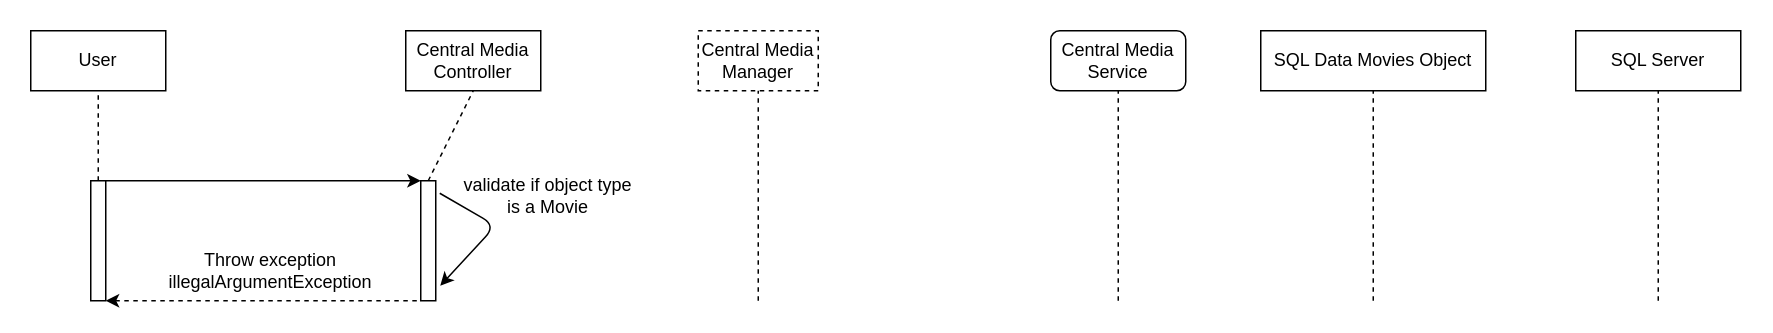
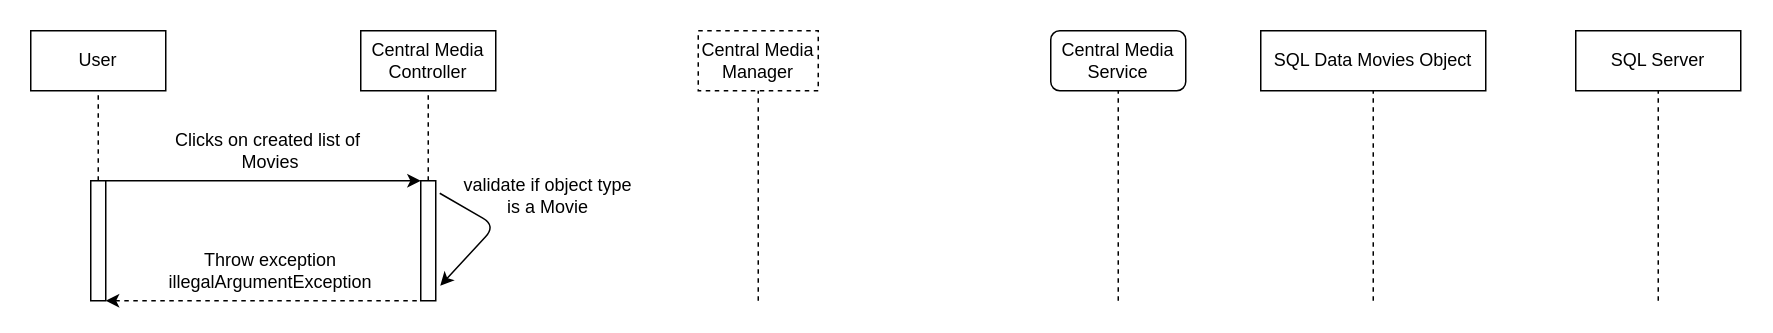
  <mxCell id="0" />
  <mxCell id="1" parent="0" />
- <mxCell id="2" value="Central Media&lt;br&gt;Controller" style="rounded=0;whiteSpace=wrap;html=1;" parent="1" vertex="1"><mxGeometry x="270" y="20" width="90" height="40" as="geometry" /></mxCell>
+ <mxCell id="2" value="Central Media&lt;br&gt;Controller" style="rounded=0;whiteSpace=wrap;html=1;" parent="1" vertex="1"><mxGeometry x="240" y="20" width="90" height="40" as="geometry" /></mxCell>
  <mxCell id="3" value="Central Media&lt;br&gt;Manager" style="rounded=0;whiteSpace=wrap;html=1;dashed=1;" parent="1" vertex="1"><mxGeometry x="465" y="20" width="80" height="40" as="geometry" /></mxCell>
  <mxCell id="4" value="Central Media Service" style="whiteSpace=wrap;html=1;rounded=1;" parent="1" vertex="1"><mxGeometry x="700" y="20" width="90" height="40" as="geometry" /></mxCell>
  <mxCell id="5" value="SQL Data Movies Object" style="rounded=0;whiteSpace=wrap;html=1;" parent="1" vertex="1"><mxGeometry x="840" y="20" width="150" height="40" as="geometry" /></mxCell>
  <mxCell id="6" value="SQL Server" style="rounded=0;whiteSpace=wrap;html=1;" parent="1" vertex="1"><mxGeometry x="1050" y="20" width="110" height="40" as="geometry" /></mxCell>
  <mxCell id="7" value="" style="endArrow=none;dashed=1;html=1;entryX=0.5;entryY=1;entryDx=0;entryDy=0;" parent="1" target="2" edge="1"><mxGeometry width="50" height="50" relative="1" as="geometry"><mxPoint x="285" y="120" as="sourcePoint" /><mxPoint x="320" y="110" as="targetPoint" /></mxGeometry></mxCell>
  <mxCell id="8" value="" style="rounded=0;whiteSpace=wrap;html=1;" parent="1" vertex="1"><mxGeometry x="280" y="120" width="10" height="80" as="geometry" /></mxCell>
  <mxCell id="9" value="" style="endArrow=classic;html=1;entryX=0;entryY=0;entryDx=0;entryDy=0;exitX=1;exitY=0;exitDx=0;exitDy=0;" parent="1" source="20" target="8" edge="1"><mxGeometry width="50" height="50" relative="1" as="geometry"><mxPoint x="130" y="120" as="sourcePoint" /><mxPoint x="240" y="120" as="targetPoint" /></mxGeometry></mxCell>
  <mxCell id="10" value="" style="endArrow=classic;html=1;exitX=1.267;exitY=0.104;exitDx=0;exitDy=0;exitPerimeter=0;" parent="1" source="8" edge="1"><mxGeometry width="50" height="50" relative="1" as="geometry"><mxPoint x="330" y="160" as="sourcePoint" /><mxPoint x="293" y="190" as="targetPoint" /><Array as="points"><mxPoint x="330" y="150" /></Array></mxGeometry></mxCell>
  <mxCell id="11" value="validate if object type&lt;br&gt;is a Movie" style="text;html=1;strokeColor=none;fillColor=none;align=center;verticalAlign=middle;whiteSpace=wrap;rounded=0;" parent="1" vertex="1"><mxGeometry x="300" y="120" width="130" height="20" as="geometry" /></mxCell>
  <mxCell id="12" value="" style="endArrow=none;dashed=1;html=1;entryX=0;entryY=1;entryDx=0;entryDy=0;startArrow=classic;startFill=1;exitX=1;exitY=1;exitDx=0;exitDy=0;" parent="1" source="20" target="8" edge="1"><mxGeometry width="50" height="50" relative="1" as="geometry"><mxPoint x="140" y="200" as="sourcePoint" /><mxPoint x="220" y="190" as="targetPoint" /></mxGeometry></mxCell>
  <mxCell id="13" value="Throw exception&lt;br&gt;illegalArgumentException" style="text;html=1;strokeColor=none;fillColor=none;align=center;verticalAlign=middle;whiteSpace=wrap;rounded=0;" parent="1" vertex="1"><mxGeometry x="115" y="170" width="130" height="20" as="geometry" /></mxCell>
  <mxCell id="14" value="" style="endArrow=none;dashed=1;html=1;entryX=0.5;entryY=1;entryDx=0;entryDy=0;" parent="1" target="3" edge="1"><mxGeometry width="50" height="50" relative="1" as="geometry"><mxPoint x="505" y="200" as="sourcePoint" /><mxPoint x="580" y="140" as="targetPoint" /></mxGeometry></mxCell>
  <mxCell id="15" value="" style="endArrow=none;dashed=1;html=1;entryX=0.5;entryY=1;entryDx=0;entryDy=0;" parent="1" target="4" edge="1"><mxGeometry width="50" height="50" relative="1" as="geometry"><mxPoint x="745" y="200" as="sourcePoint" /><mxPoint x="780" y="120" as="targetPoint" /></mxGeometry></mxCell>
  <mxCell id="16" value="" style="endArrow=none;dashed=1;html=1;entryX=0.5;entryY=1;entryDx=0;entryDy=0;" parent="1" target="5" edge="1"><mxGeometry width="50" height="50" relative="1" as="geometry"><mxPoint x="915" y="200" as="sourcePoint" /><mxPoint x="970" y="120" as="targetPoint" /></mxGeometry></mxCell>
  <mxCell id="17" value="" style="endArrow=none;dashed=1;html=1;entryX=0.5;entryY=1;entryDx=0;entryDy=0;" parent="1" target="6" edge="1"><mxGeometry width="50" height="50" relative="1" as="geometry"><mxPoint x="1105" y="200" as="sourcePoint" /><mxPoint x="1150" y="140" as="targetPoint" /></mxGeometry></mxCell>
  <mxCell id="18" value="User" style="rounded=0;whiteSpace=wrap;html=1;" parent="1" vertex="1"><mxGeometry x="20" y="20" width="90" height="40" as="geometry" /></mxCell>
  <mxCell id="19" value="" style="endArrow=none;dashed=1;html=1;rounded=0;entryX=0.5;entryY=1;entryDx=0;entryDy=0;" parent="1" target="18" edge="1"><mxGeometry width="50" height="50" relative="1" as="geometry"><mxPoint x="65" y="120" as="sourcePoint" /><mxPoint x="110" y="110" as="targetPoint" /></mxGeometry></mxCell>
  <mxCell id="20" value="" style="rounded=0;whiteSpace=wrap;html=1;" parent="1" vertex="1"><mxGeometry x="60" y="120" width="10" height="80" as="geometry" /></mxCell>
+ <mxCell id="21" value="Clicks on created list of&amp;nbsp; &lt;br&gt;Movies" style="text;html=1;strokeColor=none;fillColor=none;align=center;verticalAlign=middle;whiteSpace=wrap;rounded=0;" parent="1" vertex="1"><mxGeometry x="90" y="70" width="180" height="60" as="geometry" /></mxCell>
